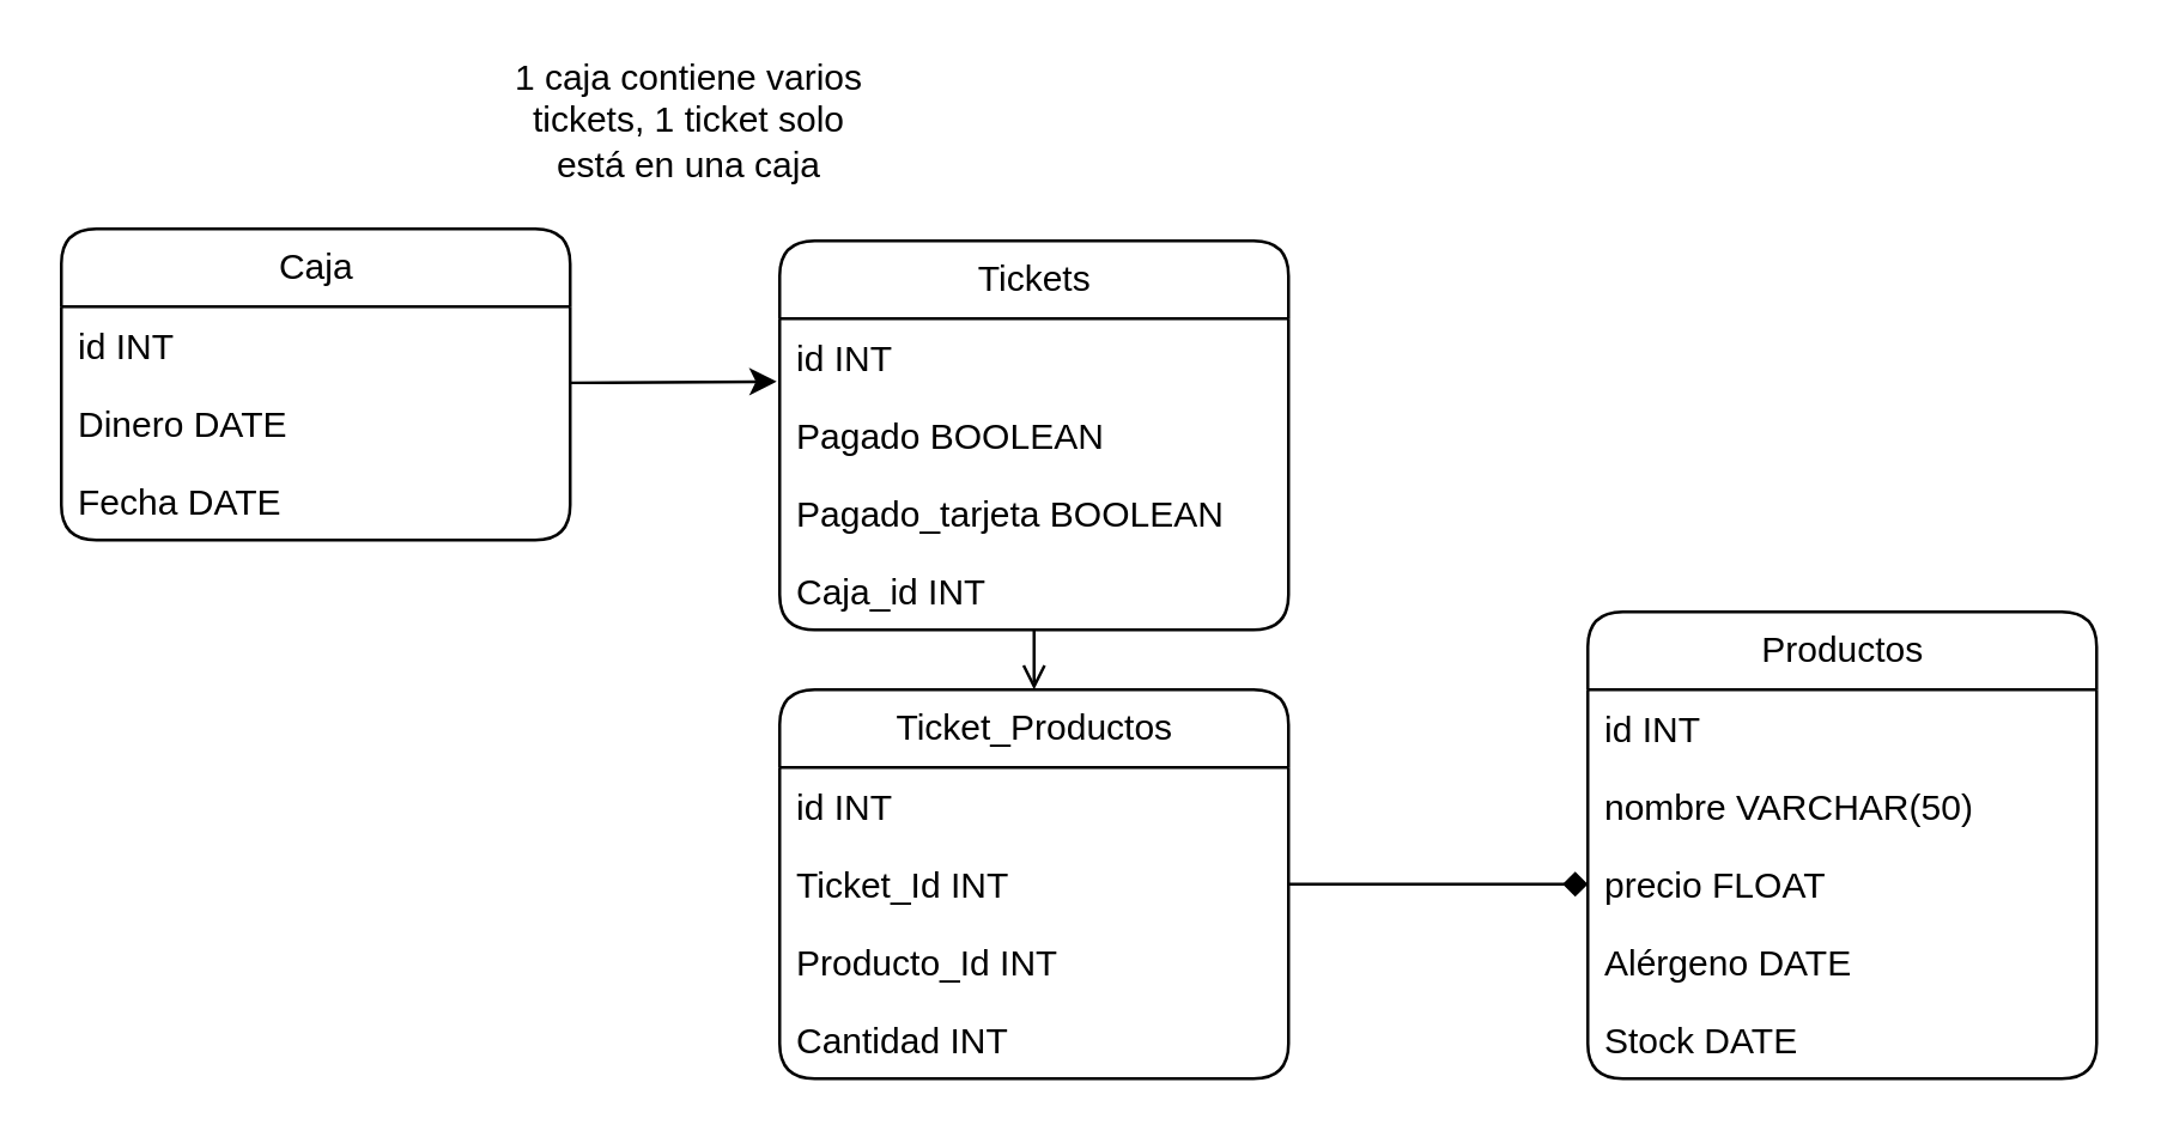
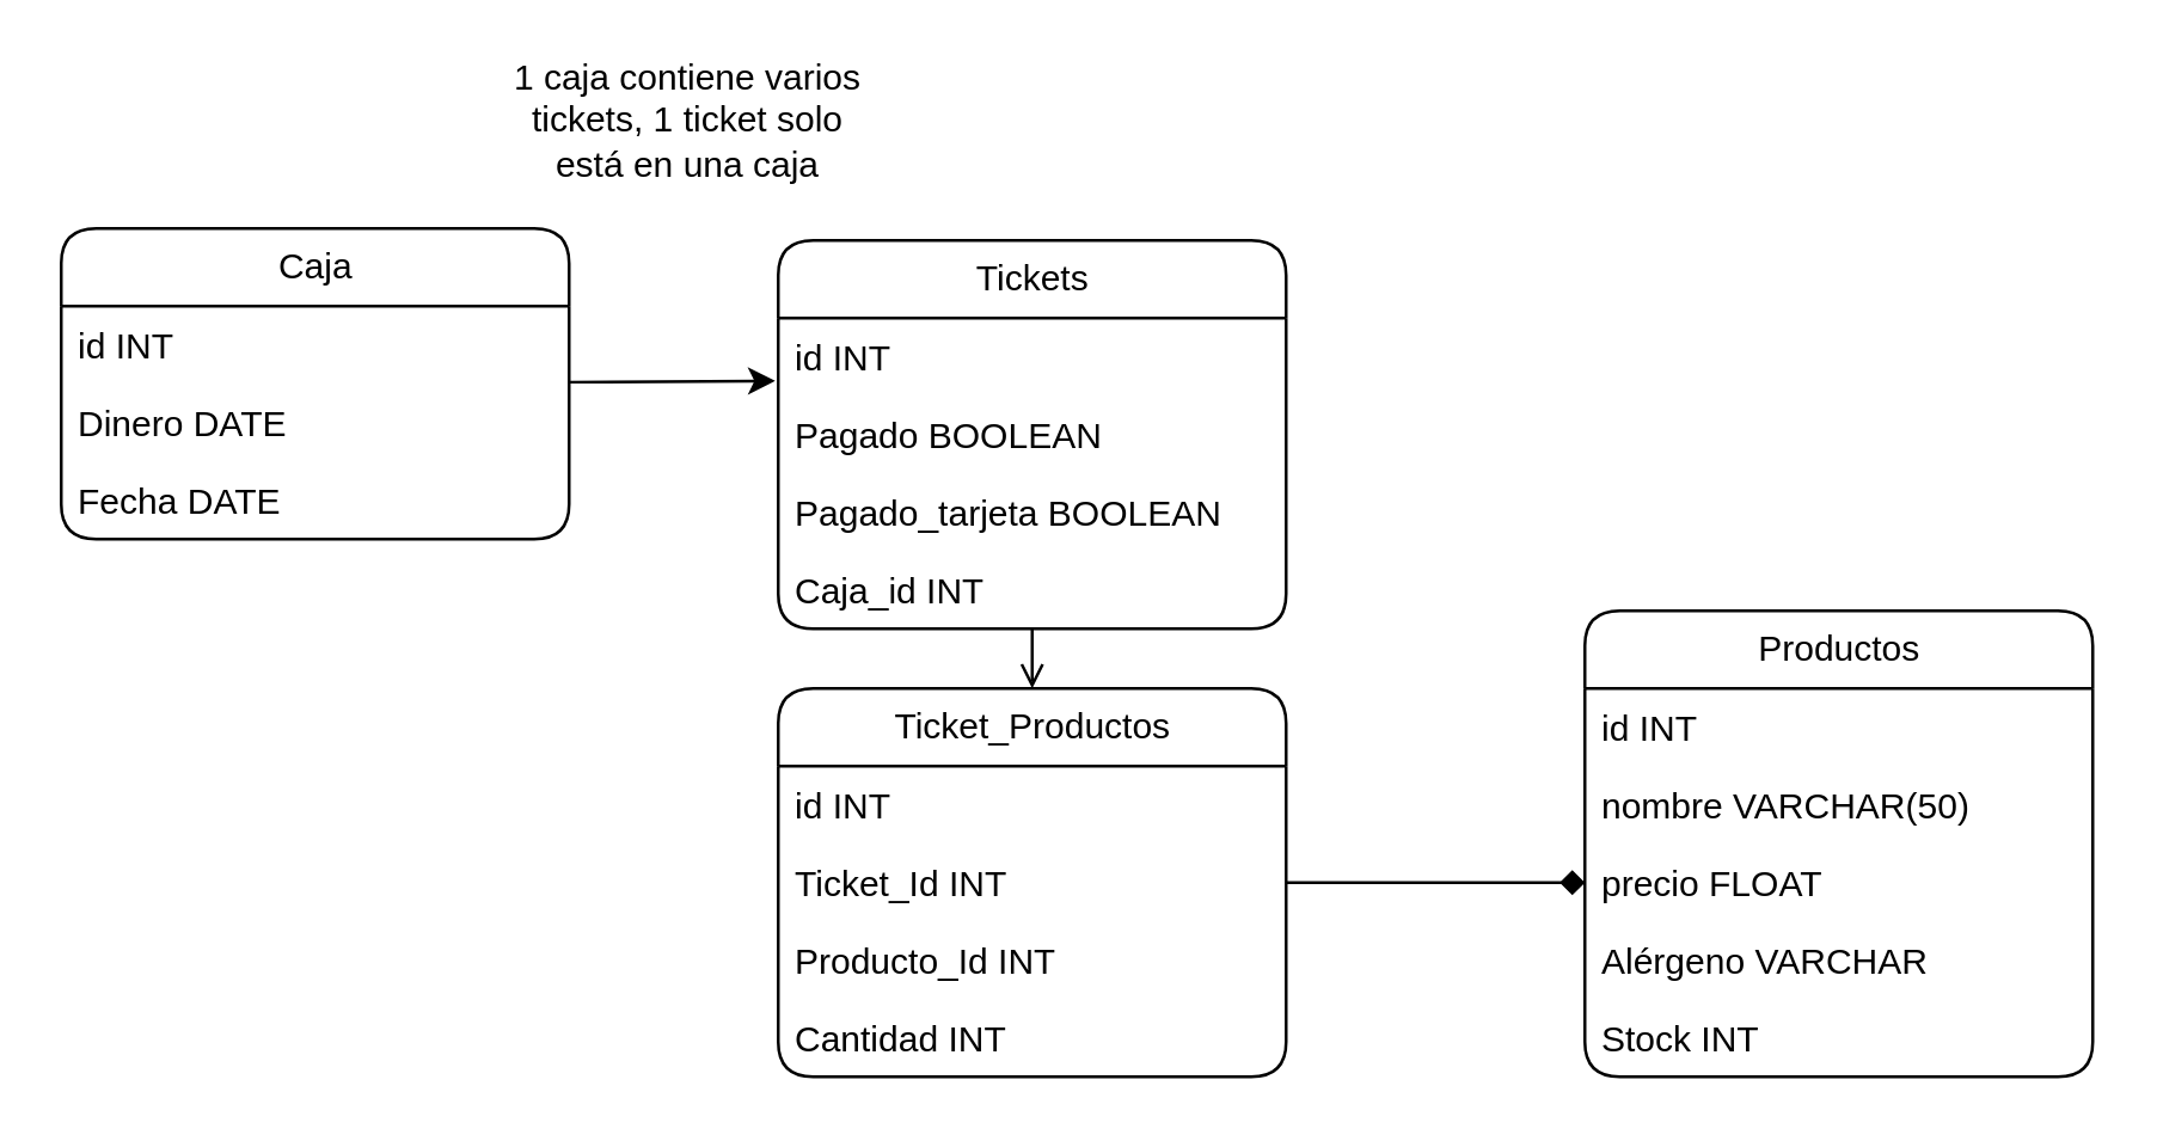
  <mxCell id="0" />
  <mxCell id="1" parent="0" />
  <mxCell id="2" style="edgeStyle=none;html=1;entryX=-0.006;entryY=0.808;entryDx=0;entryDy=0;entryPerimeter=0;rounded=1;" parent="1" source="3" target="9" edge="1"><mxGeometry relative="1" as="geometry" /></mxCell>
  <mxCell id="3" value="Caja" style="swimlane;fontStyle=0;childLayout=stackLayout;horizontal=1;startSize=26;fillColor=none;horizontalStack=0;resizeParent=1;resizeParentMax=0;resizeLast=0;collapsible=1;marginBottom=0;html=1;rounded=1;" parent="1" vertex="1"><mxGeometry x="20" y="76" width="170" height="104" as="geometry" /></mxCell>
  <mxCell id="4" value="id INT" style="text;strokeColor=none;fillColor=none;align=left;verticalAlign=top;spacingLeft=4;spacingRight=4;overflow=hidden;rotatable=0;points=[[0,0.5],[1,0.5]];portConstraint=eastwest;whiteSpace=wrap;html=1;rounded=1;" parent="3" vertex="1"><mxGeometry y="26" width="170" height="26" as="geometry" /></mxCell>
  <mxCell id="5" value="Dinero DATE" style="text;strokeColor=none;fillColor=none;align=left;verticalAlign=top;spacingLeft=4;spacingRight=4;overflow=hidden;rotatable=0;points=[[0,0.5],[1,0.5]];portConstraint=eastwest;whiteSpace=wrap;html=1;rounded=1;" vertex="1" parent="3"><mxGeometry y="52" width="170" height="26" as="geometry" /></mxCell>
  <mxCell id="6" value="Fecha DATE" style="text;strokeColor=none;fillColor=none;align=left;verticalAlign=top;spacingLeft=4;spacingRight=4;overflow=hidden;rotatable=0;points=[[0,0.5],[1,0.5]];portConstraint=eastwest;whiteSpace=wrap;html=1;rounded=1;" vertex="1" parent="3"><mxGeometry y="78" width="170" height="26" as="geometry" /></mxCell>
  <mxCell id="7" style="edgeStyle=none;html=1;entryX=0.5;entryY=0;entryDx=0;entryDy=0;rounded=1;endArrow=open;" parent="1" source="8" target="13" edge="1"><mxGeometry relative="1" as="geometry" /></mxCell>
  <mxCell id="8" value="Tickets" style="swimlane;fontStyle=0;childLayout=stackLayout;horizontal=1;startSize=26;fillColor=none;horizontalStack=0;resizeParent=1;resizeParentMax=0;resizeLast=0;collapsible=1;marginBottom=0;html=1;rounded=1;" parent="1" vertex="1"><mxGeometry x="260" y="80" width="170" height="130" as="geometry"><mxRectangle x="440" y="160" width="110" height="30" as="alternateBounds" /></mxGeometry></mxCell>
  <mxCell id="9" value="id INT" style="text;strokeColor=none;fillColor=none;align=left;verticalAlign=top;spacingLeft=4;spacingRight=4;overflow=hidden;rotatable=0;points=[[0,0.5],[1,0.5]];portConstraint=eastwest;whiteSpace=wrap;html=1;rounded=1;" parent="8" vertex="1"><mxGeometry y="26" width="170" height="26" as="geometry" /></mxCell>
  <mxCell id="10" value="Pagado BOOLEAN" style="text;strokeColor=none;fillColor=none;align=left;verticalAlign=top;spacingLeft=4;spacingRight=4;overflow=hidden;rotatable=0;points=[[0,0.5],[1,0.5]];portConstraint=eastwest;whiteSpace=wrap;html=1;rounded=1;" parent="8" vertex="1"><mxGeometry y="52" width="170" height="26" as="geometry" /></mxCell>
  <mxCell id="11" value="Pagado_tarjeta BOOLEAN" style="text;strokeColor=none;fillColor=none;align=left;verticalAlign=top;spacingLeft=4;spacingRight=4;overflow=hidden;rotatable=0;points=[[0,0.5],[1,0.5]];portConstraint=eastwest;whiteSpace=wrap;html=1;rounded=1;" parent="8" vertex="1"><mxGeometry y="78" width="170" height="26" as="geometry" /></mxCell>
  <mxCell id="12" value="Caja_id INT" style="text;strokeColor=none;fillColor=none;align=left;verticalAlign=top;spacingLeft=4;spacingRight=4;overflow=hidden;rotatable=0;points=[[0,0.5],[1,0.5]];portConstraint=eastwest;whiteSpace=wrap;html=1;rounded=1;" parent="8" vertex="1"><mxGeometry y="104" width="170" height="26" as="geometry" /></mxCell>
  <mxCell id="13" value="Ticket_Productos" style="swimlane;fontStyle=0;childLayout=stackLayout;horizontal=1;startSize=26;fillColor=none;horizontalStack=0;resizeParent=1;resizeParentMax=0;resizeLast=0;collapsible=1;marginBottom=0;html=1;rounded=1;" parent="1" vertex="1"><mxGeometry x="260" y="230" width="170" height="130" as="geometry"><mxRectangle x="440" y="160" width="110" height="30" as="alternateBounds" /></mxGeometry></mxCell>
  <mxCell id="14" value="id INT" style="text;strokeColor=none;fillColor=none;align=left;verticalAlign=top;spacingLeft=4;spacingRight=4;overflow=hidden;rotatable=0;points=[[0,0.5],[1,0.5]];portConstraint=eastwest;whiteSpace=wrap;html=1;rounded=1;" parent="13" vertex="1"><mxGeometry y="26" width="170" height="26" as="geometry" /></mxCell>
  <mxCell id="15" value="Ticket_Id INT&lt;br&gt;" style="text;strokeColor=none;fillColor=none;align=left;verticalAlign=top;spacingLeft=4;spacingRight=4;overflow=hidden;rotatable=0;points=[[0,0.5],[1,0.5]];portConstraint=eastwest;whiteSpace=wrap;html=1;rounded=1;" parent="13" vertex="1"><mxGeometry y="52" width="170" height="26" as="geometry" /></mxCell>
  <mxCell id="16" value="Producto_Id INT" style="text;strokeColor=none;fillColor=none;align=left;verticalAlign=top;spacingLeft=4;spacingRight=4;overflow=hidden;rotatable=0;points=[[0,0.5],[1,0.5]];portConstraint=eastwest;whiteSpace=wrap;html=1;rounded=1;" parent="13" vertex="1"><mxGeometry y="78" width="170" height="26" as="geometry" /></mxCell>
  <mxCell id="17" value="Cantidad INT" style="text;strokeColor=none;fillColor=none;align=left;verticalAlign=top;spacingLeft=4;spacingRight=4;overflow=hidden;rotatable=0;points=[[0,0.5],[1,0.5]];portConstraint=eastwest;whiteSpace=wrap;html=1;rounded=1;" parent="13" vertex="1"><mxGeometry y="104" width="170" height="26" as="geometry" /></mxCell>
  <mxCell id="18" value="Productos" style="swimlane;fontStyle=0;childLayout=stackLayout;horizontal=1;startSize=26;fillColor=none;horizontalStack=0;resizeParent=1;resizeParentMax=0;resizeLast=0;collapsible=1;marginBottom=0;html=1;rounded=1;" parent="1" vertex="1"><mxGeometry x="530" y="204" width="170" height="156" as="geometry"><mxRectangle x="440" y="160" width="110" height="30" as="alternateBounds" /></mxGeometry></mxCell>
  <mxCell id="19" value="id INT" style="text;strokeColor=none;fillColor=none;align=left;verticalAlign=top;spacingLeft=4;spacingRight=4;overflow=hidden;rotatable=0;points=[[0,0.5],[1,0.5]];portConstraint=eastwest;whiteSpace=wrap;html=1;rounded=1;" parent="18" vertex="1"><mxGeometry y="26" width="170" height="26" as="geometry" /></mxCell>
  <mxCell id="20" value="nombre VARCHAR(50)" style="text;strokeColor=none;fillColor=none;align=left;verticalAlign=top;spacingLeft=4;spacingRight=4;overflow=hidden;rotatable=0;points=[[0,0.5],[1,0.5]];portConstraint=eastwest;whiteSpace=wrap;html=1;rounded=1;" parent="18" vertex="1"><mxGeometry y="52" width="170" height="26" as="geometry" /></mxCell>
  <mxCell id="21" value="precio FLOAT" style="text;strokeColor=none;fillColor=none;align=left;verticalAlign=top;spacingLeft=4;spacingRight=4;overflow=hidden;rotatable=0;points=[[0,0.5],[1,0.5]];portConstraint=eastwest;whiteSpace=wrap;html=1;rounded=1;" parent="18" vertex="1"><mxGeometry y="78" width="170" height="26" as="geometry" /></mxCell>
- <mxCell id="22" value="Alérgeno DATE" style="text;strokeColor=none;fillColor=none;align=left;verticalAlign=top;spacingLeft=4;spacingRight=4;overflow=hidden;rotatable=0;points=[[0,0.5],[1,0.5]];portConstraint=eastwest;whiteSpace=wrap;html=1;rounded=1;" parent="18" vertex="1"><mxGeometry y="104" width="170" height="26" as="geometry" /></mxCell>
- <mxCell id="23" value="Stock DATE" style="text;strokeColor=none;fillColor=none;align=left;verticalAlign=top;spacingLeft=4;spacingRight=4;overflow=hidden;rotatable=0;points=[[0,0.5],[1,0.5]];portConstraint=eastwest;whiteSpace=wrap;html=1;rounded=1;" parent="18" vertex="1"><mxGeometry y="130" width="170" height="26" as="geometry" /></mxCell>
+ <mxCell id="22" value="Alérgeno VARCHAR" style="text;strokeColor=none;fillColor=none;align=left;verticalAlign=top;spacingLeft=4;spacingRight=4;overflow=hidden;rotatable=0;points=[[0,0.5],[1,0.5]];portConstraint=eastwest;whiteSpace=wrap;html=1;rounded=1;" parent="18" vertex="1"><mxGeometry y="104" width="170" height="26" as="geometry" /></mxCell>
+ <mxCell id="23" value="Stock INT" style="text;strokeColor=none;fillColor=none;align=left;verticalAlign=top;spacingLeft=4;spacingRight=4;overflow=hidden;rotatable=0;points=[[0,0.5],[1,0.5]];portConstraint=eastwest;whiteSpace=wrap;html=1;rounded=1;" parent="18" vertex="1"><mxGeometry y="130" width="170" height="26" as="geometry" /></mxCell>
  <mxCell id="24" style="edgeStyle=none;html=1;entryX=0;entryY=0.5;entryDx=0;entryDy=0;exitX=1;exitY=0.5;exitDx=0;exitDy=0;rounded=1;endArrow=diamond;" parent="1" source="15" target="21" edge="1"><mxGeometry relative="1" as="geometry"><mxPoint x="630" y="293" as="targetPoint" /><Array as="points" /></mxGeometry></mxCell>
  <mxCell id="25" value="1 caja contiene varios tickets, 1 ticket solo está en una caja" style="text;html=1;strokeColor=none;fillColor=none;align=center;verticalAlign=middle;whiteSpace=wrap;rounded=1;" parent="1" vertex="1"><mxGeometry x="170" y="20" width="120" height="40" as="geometry" /></mxCell>
